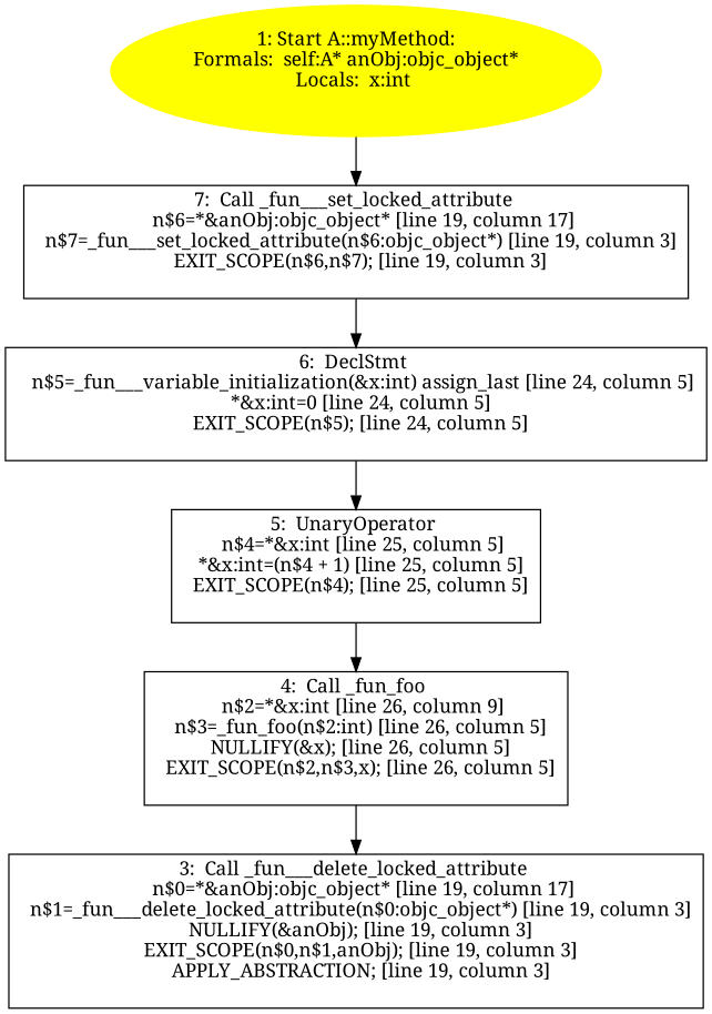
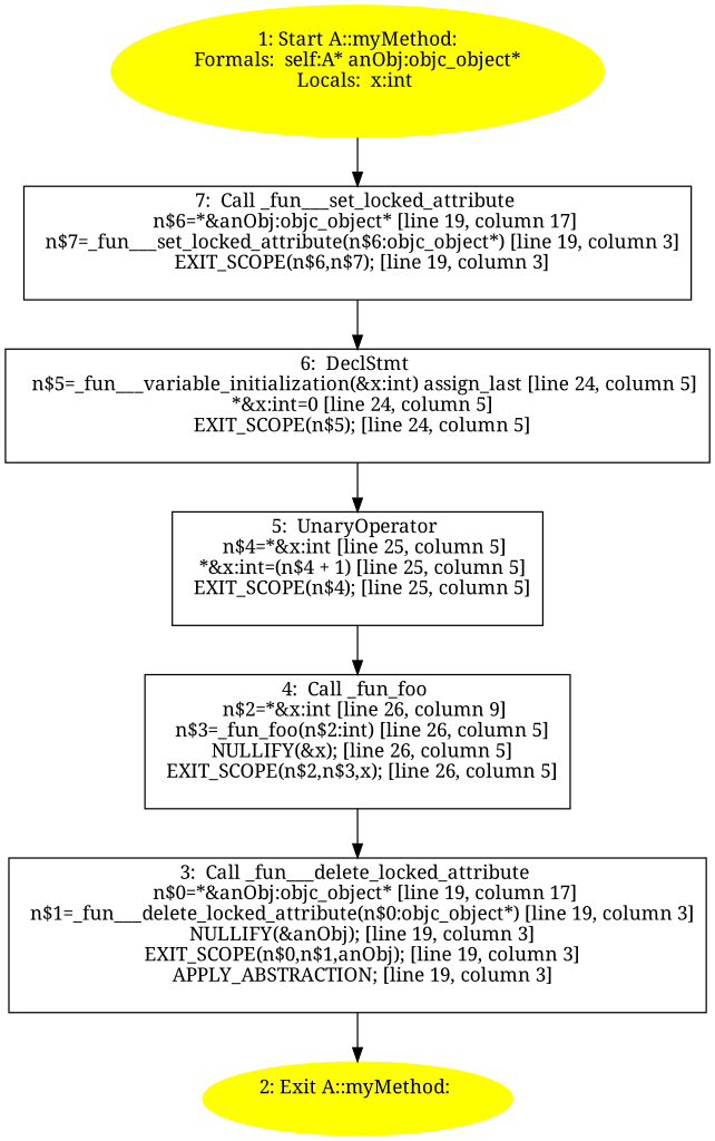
  digraph {
    fontname="Noto Serif"
    node [fontname="Noto Serif" shape=box]
    edge [fontname="Noto Serif"]
    n1 [color=yellow label="1: Start A::myMethod:\nFormals:  self:A* anObj:objc_object*\nLocals:  x:int \n  " style=filled shape=""]
    n2 [label="7:  Call _fun___set_locked_attribute \n   n$6=*&anObj:objc_object* [line 19, column 17]\n  n$7=_fun___set_locked_attribute(n$6:objc_object*) [line 19, column 3]\n  EXIT_SCOPE(n$6,n$7); [line 19, column 3]\n "]
    n3 [label="6:  DeclStmt \n   n$5=_fun___variable_initialization(&x:int) assign_last [line 24, column 5]\n  *&x:int=0 [line 24, column 5]\n  EXIT_SCOPE(n$5); [line 24, column 5]\n "]
+   n4 [color=yellow label="2: Exit A::myMethod: \n  " style=filled shape=""]
    n5 [label="3:  Call _fun___delete_locked_attribute \n   n$0=*&anObj:objc_object* [line 19, column 17]\n  n$1=_fun___delete_locked_attribute(n$0:objc_object*) [line 19, column 3]\n  NULLIFY(&anObj); [line 19, column 3]\n  EXIT_SCOPE(n$0,n$1,anObj); [line 19, column 3]\n  APPLY_ABSTRACTION; [line 19, column 3]\n "]
    n6 [label="4:  Call _fun_foo \n   n$2=*&x:int [line 26, column 9]\n  n$3=_fun_foo(n$2:int) [line 26, column 5]\n  NULLIFY(&x); [line 26, column 5]\n  EXIT_SCOPE(n$2,n$3,x); [line 26, column 5]\n "]
    n7 [label="5:  UnaryOperator \n   n$4=*&x:int [line 25, column 5]\n  *&x:int=(n$4 + 1) [line 25, column 5]\n  EXIT_SCOPE(n$4); [line 25, column 5]\n "]
    n1 -> n2
    n2 -> n3
    n3 -> n7
+   n5 -> n4
    n6 -> n5
    n7 -> n6
  }
